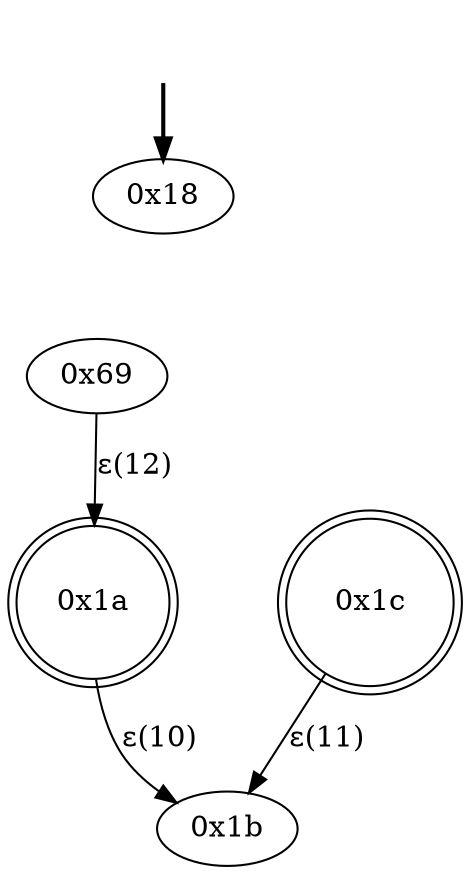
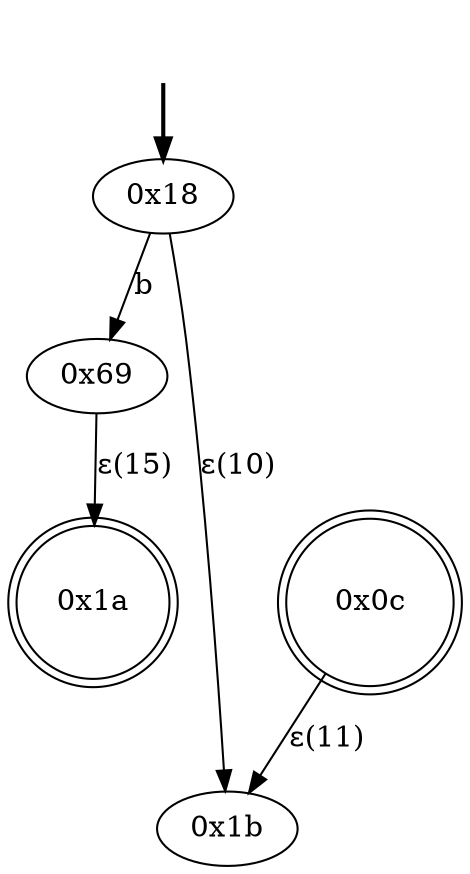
  digraph {
    fake [style=invisible]
    "0x18" [root=true]
    n3 [label="0x69"]
    "0x1a" [shape=doublecircle]
    "0x1b"
-   "0x1c" [shape=doublecircle]
+   "0x1c" [shape=doublecircle label="0x0c"]
    fake -> "0x18" [style=bold]
-   n3 -> "0x1a" [label="ε(12)"]
-   "0x1a" -> "0x1b" [label="ε(10)"]
+   "0x18" -> n3 [label=b]
+   n3 -> "0x1a" [label="ε(15)"]
+   "0x18" -> "0x1b" [label="ε(10)"]
    "0x1c" -> "0x1b" [label="ε(11)"]
  }
